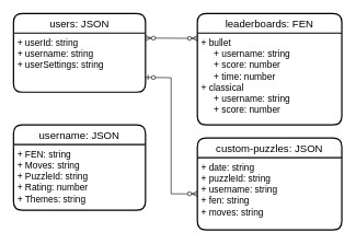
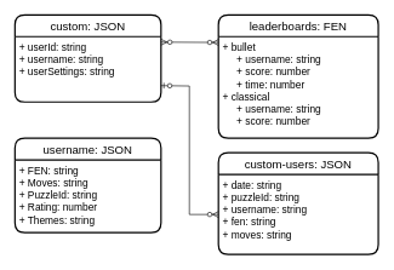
  <mxCell id="0" />
  <mxCell id="1" parent="0" />
  <mxCell id="2" value="username: JSON" style="swimlane;childLayout=stackLayout;horizontal=1;startSize=30;horizontalStack=0;rounded=1;fontSize=16;fontStyle=0;strokeWidth=2;resizeParent=0;resizeLast=1;shadow=0;dashed=0;align=center;" parent="1" vertex="1"><mxGeometry x="20" y="190" width="201" height="130" as="geometry" /></mxCell>
  <mxCell id="3" value="+ FEN: string&#10;+ Moves: string&#10;+ PuzzleId: string&#10;+ Rating: number&#10;+ Themes: string" style="align=left;strokeColor=none;fillColor=none;spacingLeft=4;fontSize=14;verticalAlign=top;resizable=0;rotatable=0;part=1;" parent="2" vertex="1"><mxGeometry y="30" width="201" height="100" as="geometry" /></mxCell>
- <mxCell id="4" value="users: JSON" style="swimlane;childLayout=stackLayout;horizontal=1;startSize=30;horizontalStack=0;rounded=1;fontSize=16;fontStyle=0;strokeWidth=2;resizeParent=0;resizeLast=1;shadow=0;dashed=0;align=center;" parent="1" vertex="1"><mxGeometry x="20" y="20" width="201" height="120" as="geometry" /></mxCell>
+ <mxCell id="4" value="custom: JSON" style="swimlane;childLayout=stackLayout;horizontal=1;startSize=30;horizontalStack=0;rounded=1;fontSize=16;fontStyle=0;strokeWidth=2;resizeParent=0;resizeLast=1;shadow=0;dashed=0;align=center;" parent="1" vertex="1"><mxGeometry x="20" y="20" width="201" height="120" as="geometry" /></mxCell>
  <mxCell id="5" value="+ userId: string&#10;+ username: string&#10;+ userSettings: string" style="align=left;strokeColor=none;fillColor=none;spacingLeft=4;fontSize=14;verticalAlign=top;resizable=0;rotatable=0;part=1;" parent="4" vertex="1"><mxGeometry y="30" width="201" height="90" as="geometry" /></mxCell>
- <mxCell id="6" value="custom-puzzles: JSON" style="swimlane;childLayout=stackLayout;horizontal=1;startSize=30;horizontalStack=0;rounded=1;fontSize=16;fontStyle=0;strokeWidth=2;resizeParent=0;resizeLast=1;shadow=0;dashed=0;align=center;" parent="1" vertex="1"><mxGeometry x="300" y="210" width="220" height="140" as="geometry" /></mxCell>
+ <mxCell id="6" value="custom-users: JSON" style="swimlane;childLayout=stackLayout;horizontal=1;startSize=30;horizontalStack=0;rounded=1;fontSize=16;fontStyle=0;strokeWidth=2;resizeParent=0;resizeLast=1;shadow=0;dashed=0;align=center;" parent="1" vertex="1"><mxGeometry x="300" y="210" width="220" height="140" as="geometry" /></mxCell>
  <mxCell id="7" value="+ date: string&#10;+ puzzleId: string&#10;+ username: string&#10;+ fen: string&#10;+ moves: string" style="align=left;strokeColor=none;fillColor=none;spacingLeft=4;fontSize=14;verticalAlign=top;resizable=0;rotatable=0;part=1;" parent="6" vertex="1"><mxGeometry y="30" width="220" height="110" as="geometry" /></mxCell>
  <mxCell id="8" value="leaderboards: FEN" style="swimlane;childLayout=stackLayout;horizontal=1;startSize=30;horizontalStack=0;rounded=1;fontSize=16;fontStyle=0;strokeWidth=2;resizeParent=0;resizeLast=1;shadow=0;dashed=0;align=center;" parent="1" vertex="1"><mxGeometry x="300" y="20" width="220" height="170" as="geometry" /></mxCell>
  <mxCell id="9" value="+ bullet&#10;     + username: string&#10;     + score: number&#10;     + time: number&#10;+ classical&#10;     + username: string&#10;     + score: number&#10;" style="align=left;strokeColor=none;fillColor=none;spacingLeft=4;fontSize=14;verticalAlign=top;resizable=0;rotatable=0;part=1;" parent="8" vertex="1"><mxGeometry y="30" width="220" height="140" as="geometry" /></mxCell>
  <mxCell id="10" value="" style="fontSize=12;html=1;startArrow=ERzeroToOne;endArrow=ERzeroToMany;rounded=0;labelBackgroundColor=default;strokeColor=default;fontFamily=Helvetica;fontColor=default;shape=connector;exitX=1;exitY=0.75;exitDx=0;exitDy=0;entryX=0;entryY=0.5;entryDx=0;entryDy=0;" parent="1" source="5" target="7" edge="1"><mxGeometry width="100" height="100" relative="1" as="geometry"><mxPoint x="20" y="70" as="sourcePoint" /><mxPoint x="260" y="300" as="targetPoint" /><Array as="points"><mxPoint x="260" y="118" /><mxPoint x="260" y="295" /></Array></mxGeometry></mxCell>
  <mxCell id="11" value="" style="fontSize=12;html=1;startArrow=ERzeroToMany;endArrow=ERzeroToMany;rounded=0;labelBackgroundColor=default;strokeColor=default;fontFamily=Helvetica;fontColor=default;shape=connector;exitX=1.001;exitY=0.084;exitDx=0;exitDy=0;exitPerimeter=0;" parent="1" source="5" edge="1"><mxGeometry width="100" height="100" relative="1" as="geometry"><mxPoint x="190" y="370" as="sourcePoint" /><mxPoint x="300" y="58" as="targetPoint" /></mxGeometry></mxCell>
